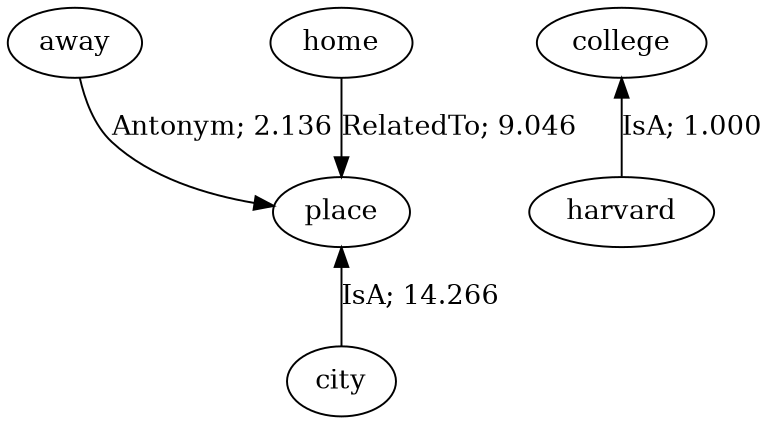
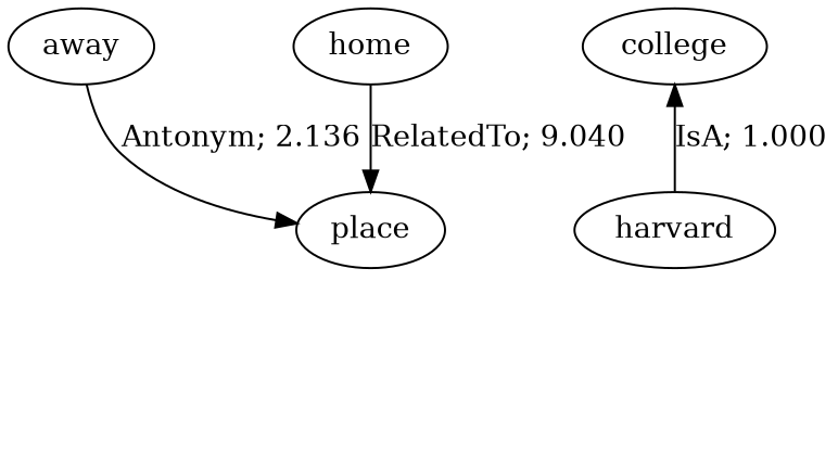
  digraph {
    edge [dir=forward]
    n1 [label=away]
    n2 [label=place]
    n3 [label=home]
-   n4 [label=city]
    n5 [label=college]
    n6 [label=harvard]
    n1 -> n2 [label="Antonym; 2.136" weight=2.136]
-   n2 -> n4 [dir=back label="IsA; 14.266" weight=14.266]
-   n3 -> n2 [label="RelatedTo; 9.046" weight=9.040]
+   n3 -> n2 [label="RelatedTo; 9.040" weight=9.040]
    n5 -> n6 [dir=back label="IsA; 1.000" weight=1.000]
  }
